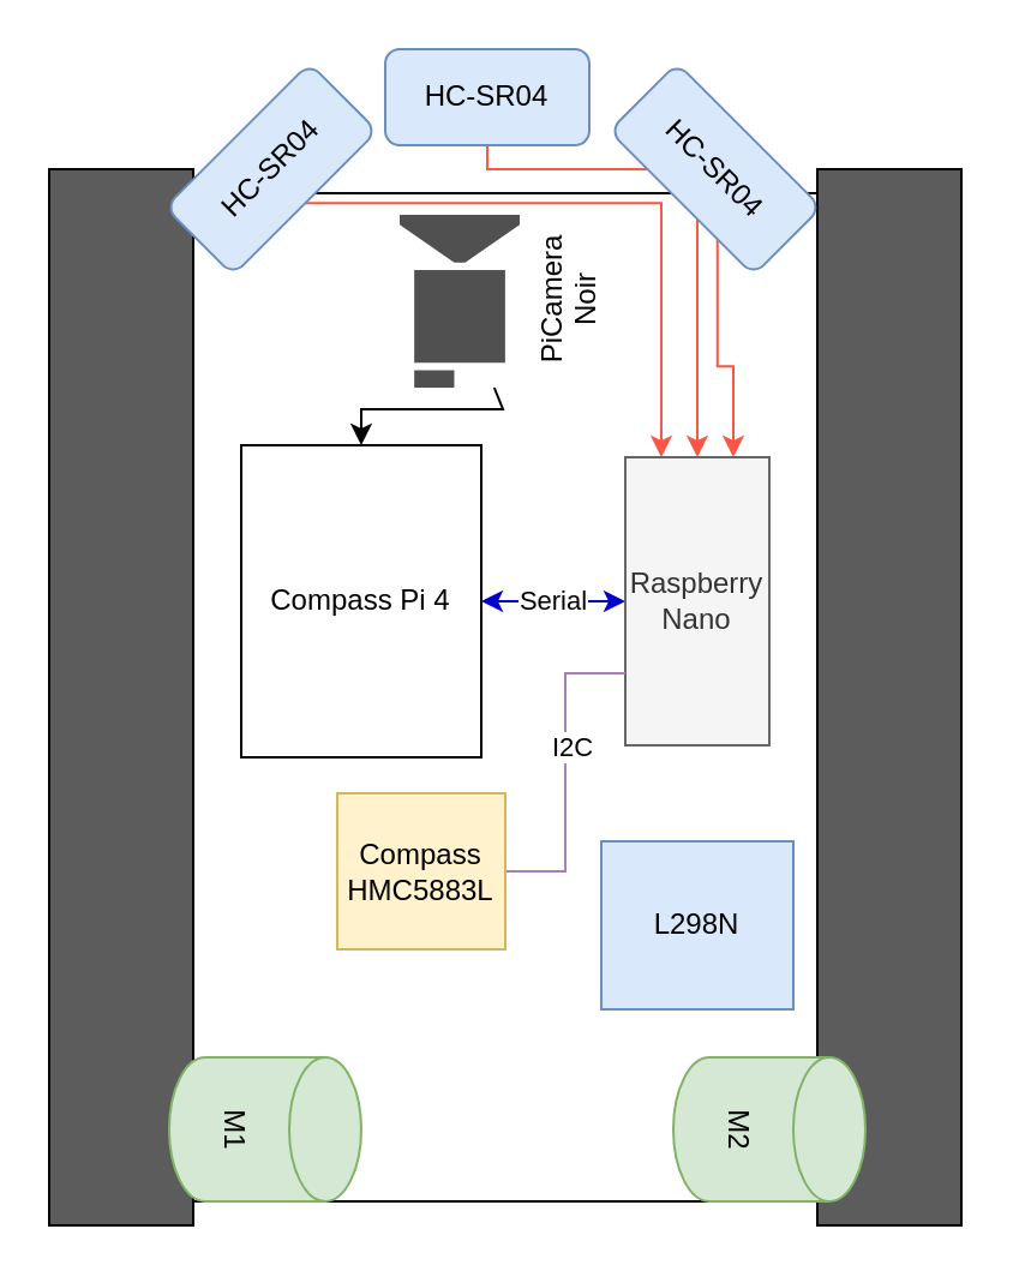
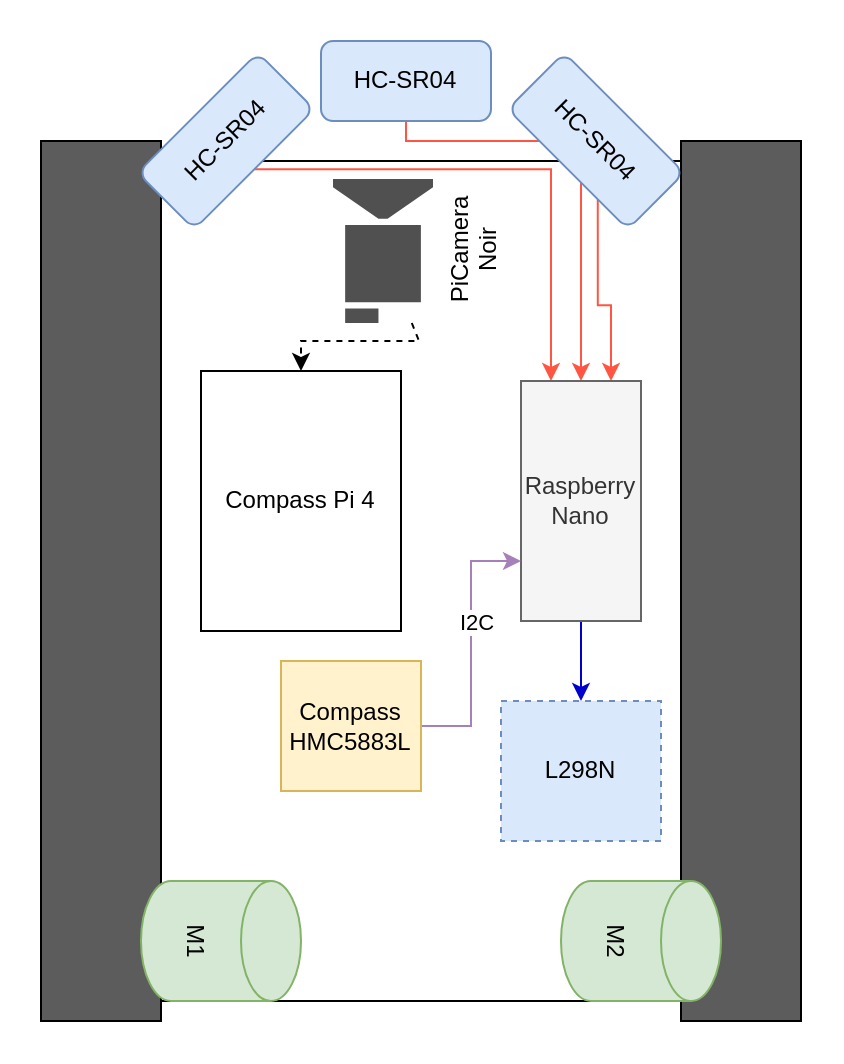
  <mxCell id="0" />
  <mxCell id="1" parent="0" />
  <mxCell id="2" value="" style="rounded=0;whiteSpace=wrap;html=1;" vertex="1" parent="1"><mxGeometry x="80" y="80" width="260" height="420" as="geometry" /></mxCell>
  <mxCell id="3" value="" style="rounded=0;whiteSpace=wrap;html=1;fillColor=#5C5C5C;" vertex="1" parent="1"><mxGeometry x="340" y="70" width="60" height="440" as="geometry" /></mxCell>
  <mxCell id="4" value="" style="rounded=0;whiteSpace=wrap;html=1;fillColor=#5C5C5C;" vertex="1" parent="1"><mxGeometry x="20" y="70" width="60" height="440" as="geometry" /></mxCell>
  <mxCell id="5" value="Compass Pi 4" style="rounded=0;whiteSpace=wrap;html=1;" vertex="1" parent="1"><mxGeometry x="100" y="185" width="100" height="130" as="geometry" /></mxCell>
  <mxCell id="6" style="edgeStyle=orthogonalEdgeStyle;rounded=0;orthogonalLoop=1;jettySize=auto;html=1;exitX=0.5;exitY=1;exitDx=0;exitDy=0;entryX=0.5;entryY=0;entryDx=0;entryDy=0;strokeColor=#FF5542;" edge="1" parent="1" source="7" target="16"><mxGeometry relative="1" as="geometry"><Array as="points"><mxPoint x="203" y="70" /><mxPoint x="290" y="70" /></Array></mxGeometry></mxCell>
  <mxCell id="7" value="HC-SR04" style="rounded=1;whiteSpace=wrap;html=1;fillColor=#dae8fc;strokeColor=#6c8ebf;" vertex="1" parent="1"><mxGeometry x="160" y="20" width="85" height="40" as="geometry" /></mxCell>
  <mxCell id="8" style="edgeStyle=orthogonalEdgeStyle;rounded=0;orthogonalLoop=1;jettySize=auto;html=1;exitX=0.75;exitY=1;exitDx=0;exitDy=0;entryX=0.75;entryY=0;entryDx=0;entryDy=0;strokeColor=#FF5542;" edge="1" parent="1" source="9" target="16"><mxGeometry relative="1" as="geometry" /></mxCell>
  <mxCell id="9" value="HC-SR04" style="rounded=1;whiteSpace=wrap;html=1;fillColor=#dae8fc;strokeColor=#6c8ebf;rotation=45;" vertex="1" parent="1"><mxGeometry x="255" y="50" width="85" height="40" as="geometry" /></mxCell>
  <mxCell id="10" style="edgeStyle=orthogonalEdgeStyle;rounded=0;orthogonalLoop=1;jettySize=auto;html=1;exitX=0.5;exitY=1;exitDx=0;exitDy=0;entryX=0.25;entryY=0;entryDx=0;entryDy=0;strokeColor=#FF5542;" edge="1" parent="1" source="11" target="16"><mxGeometry relative="1" as="geometry" /></mxCell>
  <mxCell id="11" value="HC-SR04" style="rounded=1;whiteSpace=wrap;html=1;fillColor=#dae8fc;strokeColor=#6c8ebf;rotation=-45;" vertex="1" parent="1"><mxGeometry x="70" y="50" width="85" height="40" as="geometry" /></mxCell>
- <mxCell id="12" style="edgeStyle=orthogonalEdgeStyle;rounded=0;orthogonalLoop=1;jettySize=auto;html=1;" edge="1" parent="1" source="13" target="5"><mxGeometry relative="1" as="geometry"><Array as="points"><mxPoint x="209" y="170" /><mxPoint x="150" y="170" /></Array></mxGeometry></mxCell>
+ <mxCell id="12" style="edgeStyle=orthogonalEdgeStyle;rounded=0;orthogonalLoop=1;jettySize=auto;html=1;dashed=1;" edge="1" parent="1" source="13" target="5"><mxGeometry relative="1" as="geometry"><Array as="points"><mxPoint x="209" y="170" /><mxPoint x="150" y="170" /></Array></mxGeometry></mxCell>
  <mxCell id="13" value="PiCamera&lt;br&gt;Noir" style="pointerEvents=1;shadow=0;dashed=0;html=1;strokeColor=none;fillColor=#505050;labelPosition=center;verticalLabelPosition=bottom;verticalAlign=top;outlineConnect=0;align=center;shape=mxgraph.office.devices.video_camera;rotation=-90;" vertex="1" parent="1"><mxGeometry x="155" y="100" width="72" height="50" as="geometry" /></mxCell>
- <mxCell id="15" value="Serial" style="edgeStyle=orthogonalEdgeStyle;rounded=0;orthogonalLoop=1;jettySize=auto;html=1;entryX=1;entryY=0.5;entryDx=0;entryDy=0;strokeColor=#0000CC;startArrow=classic;startFill=1;" edge="1" parent="1" source="16" target="5"><mxGeometry relative="1" as="geometry" /></mxCell>
+ <mxCell id="14" style="edgeStyle=orthogonalEdgeStyle;rounded=0;orthogonalLoop=1;jettySize=auto;html=1;exitX=0.5;exitY=1;exitDx=0;exitDy=0;entryX=0.5;entryY=0;entryDx=0;entryDy=0;strokeColor=#0000CC;" edge="1" parent="1" source="16" target="17"><mxGeometry relative="1" as="geometry" /></mxCell>
  <mxCell id="16" value="Raspberry&lt;br&gt;Nano" style="rounded=0;whiteSpace=wrap;html=1;fillColor=#f5f5f5;strokeColor=#666666;fontColor=#333333;" vertex="1" parent="1"><mxGeometry x="260" y="190" width="60" height="120" as="geometry" /></mxCell>
- <mxCell id="17" value="L298N" style="rounded=0;whiteSpace=wrap;html=1;fillColor=#dae8fc;strokeColor=#6c8ebf;" vertex="1" parent="1"><mxGeometry x="250" y="350" width="80" height="70" as="geometry" /></mxCell>
+ <mxCell id="17" value="L298N" style="rounded=0;whiteSpace=wrap;html=1;fillColor=#dae8fc;strokeColor=#6c8ebf;dashed=1;" vertex="1" parent="1"><mxGeometry x="250" y="350" width="80" height="70" as="geometry" /></mxCell>
  <mxCell id="18" value="M1" style="shape=cylinder3;whiteSpace=wrap;html=1;boundedLbl=1;backgroundOutline=1;size=15;fillColor=#d5e8d4;strokeColor=#82b366;rotation=90;" vertex="1" parent="1"><mxGeometry x="80" y="430" width="60" height="80" as="geometry" /></mxCell>
  <mxCell id="19" value="M2" style="shape=cylinder3;whiteSpace=wrap;html=1;boundedLbl=1;backgroundOutline=1;size=15;fillColor=#d5e8d4;strokeColor=#82b366;rotation=90;" vertex="1" parent="1"><mxGeometry x="290" y="430" width="60" height="80" as="geometry" /></mxCell>
- <mxCell id="20" style="edgeStyle=orthogonalEdgeStyle;rounded=0;orthogonalLoop=1;jettySize=auto;html=1;entryX=0;entryY=0.75;entryDx=0;entryDy=0;startArrow=none;startFill=0;strokeColor=#A680B8;endArrow=none;" edge="1" parent="1" source="22" target="16"><mxGeometry relative="1" as="geometry" /></mxCell>
+ <mxCell id="20" style="edgeStyle=orthogonalEdgeStyle;rounded=0;orthogonalLoop=1;jettySize=auto;html=1;entryX=0;entryY=0.75;entryDx=0;entryDy=0;startArrow=none;startFill=0;strokeColor=#A680B8;" edge="1" parent="1" source="22" target="16"><mxGeometry relative="1" as="geometry" /></mxCell>
  <mxCell id="21" value="I2C" style="edgeLabel;html=1;align=center;verticalAlign=middle;resizable=0;points=[];" vertex="1" connectable="0" parent="20"><mxGeometry x="0.162" y="-2" relative="1" as="geometry"><mxPoint as="offset" /></mxGeometry></mxCell>
  <mxCell id="22" value="Compass&lt;br&gt;HMC5883L" style="rounded=0;whiteSpace=wrap;html=1;fillColor=#fff2cc;strokeColor=#d6b656;" vertex="1" parent="1"><mxGeometry x="140" y="330" width="70" height="65" as="geometry" /></mxCell>
